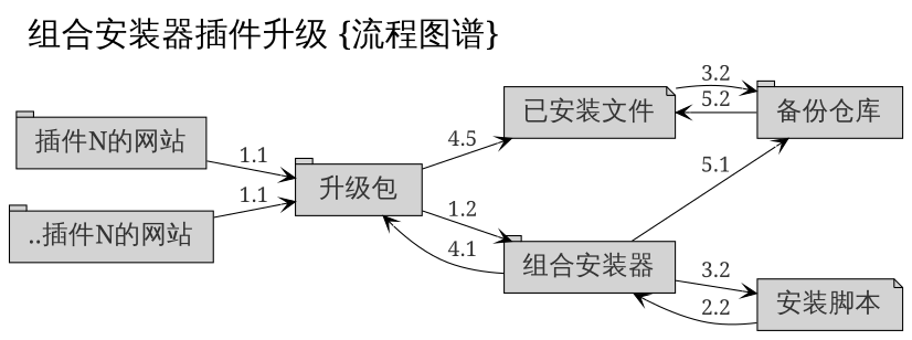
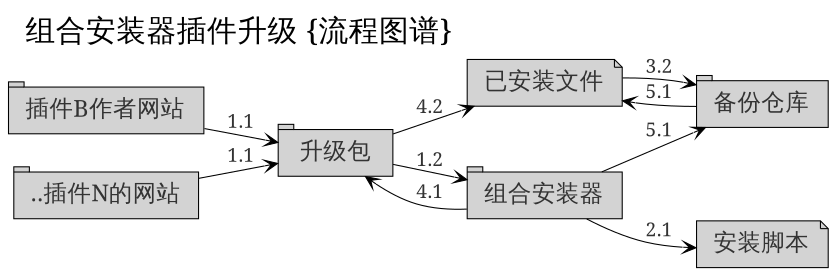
  digraph {
    fontname="Noto Serif"
    fontsize=14.0
    label="组合安装器插件升级 {流程图谱}"
    labeljust=l
    labelloc=t
    rankdir=LR
    ranksep=0.3
    node [fontcolor="#333333" fontname="Noto Serif" fontsize=11.0 shape=tab style="filled,setlinewidth(0.5)"]
    edge [arrowhead=vee arrowsize=0.6 arrowtail=none fontcolor="#333333" fontname="Noto Serif" fontsize=9.0 style="setlinewidth(0.5)"]
    n1 [height=0.3 label="升级包"]
    n2 [height=0.3 label="已安装文件" shape=note]
    n3 [height=0.3 label="组合安装器"]
    n4 [height=0.3 label="备份仓库"]
    n5 [height=0.3 label="安装脚本" shape=note]
-   n6 [height=0.3 label="插件N的网站"]
+   n6 [height=0.3 label="插件B作者网站"]
    n7 [height=0.3 label="..插件N的网站"]
    subgraph sub_1 {
      label="用户本地"
      n1
      n2
      n3
      n4
      n5
    }
-   n1 -> n2 [label=4.5]
+   n1 -> n2 [label=4.2]
    n1 -> n3 [label=1.2]
    n2 -> n4 [label=3.2]
    n3 -> n1 [label=4.1]
    n3 -> n4 [label=5.1]
-   n3 -> n5 [label=3.2]
-   n4 -> n2 [label=5.2]
-   n5 -> n3 [label=2.2]
+   n3 -> n5 [label=2.1]
+   n4 -> n2 [label=5.1]
    n6 -> n1 [label=1.1]
    n7 -> n1 [label=1.1]
  }
